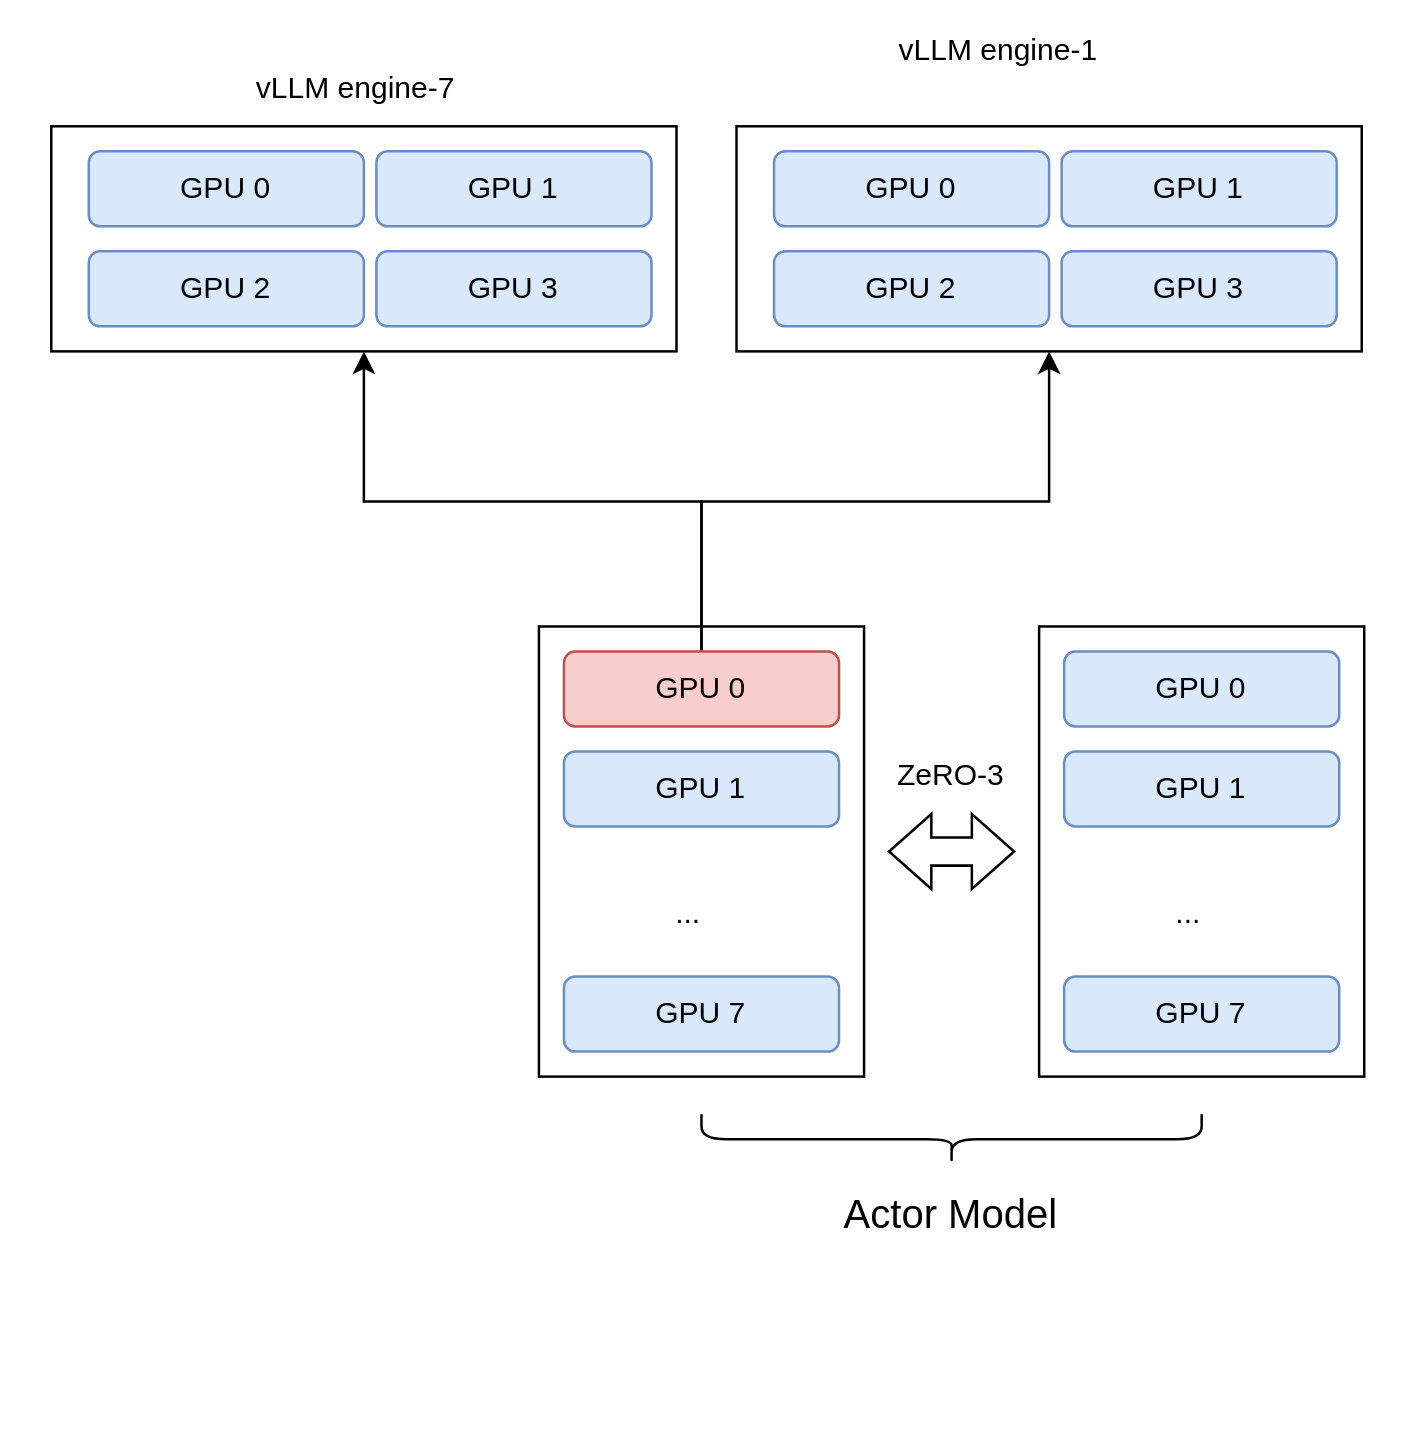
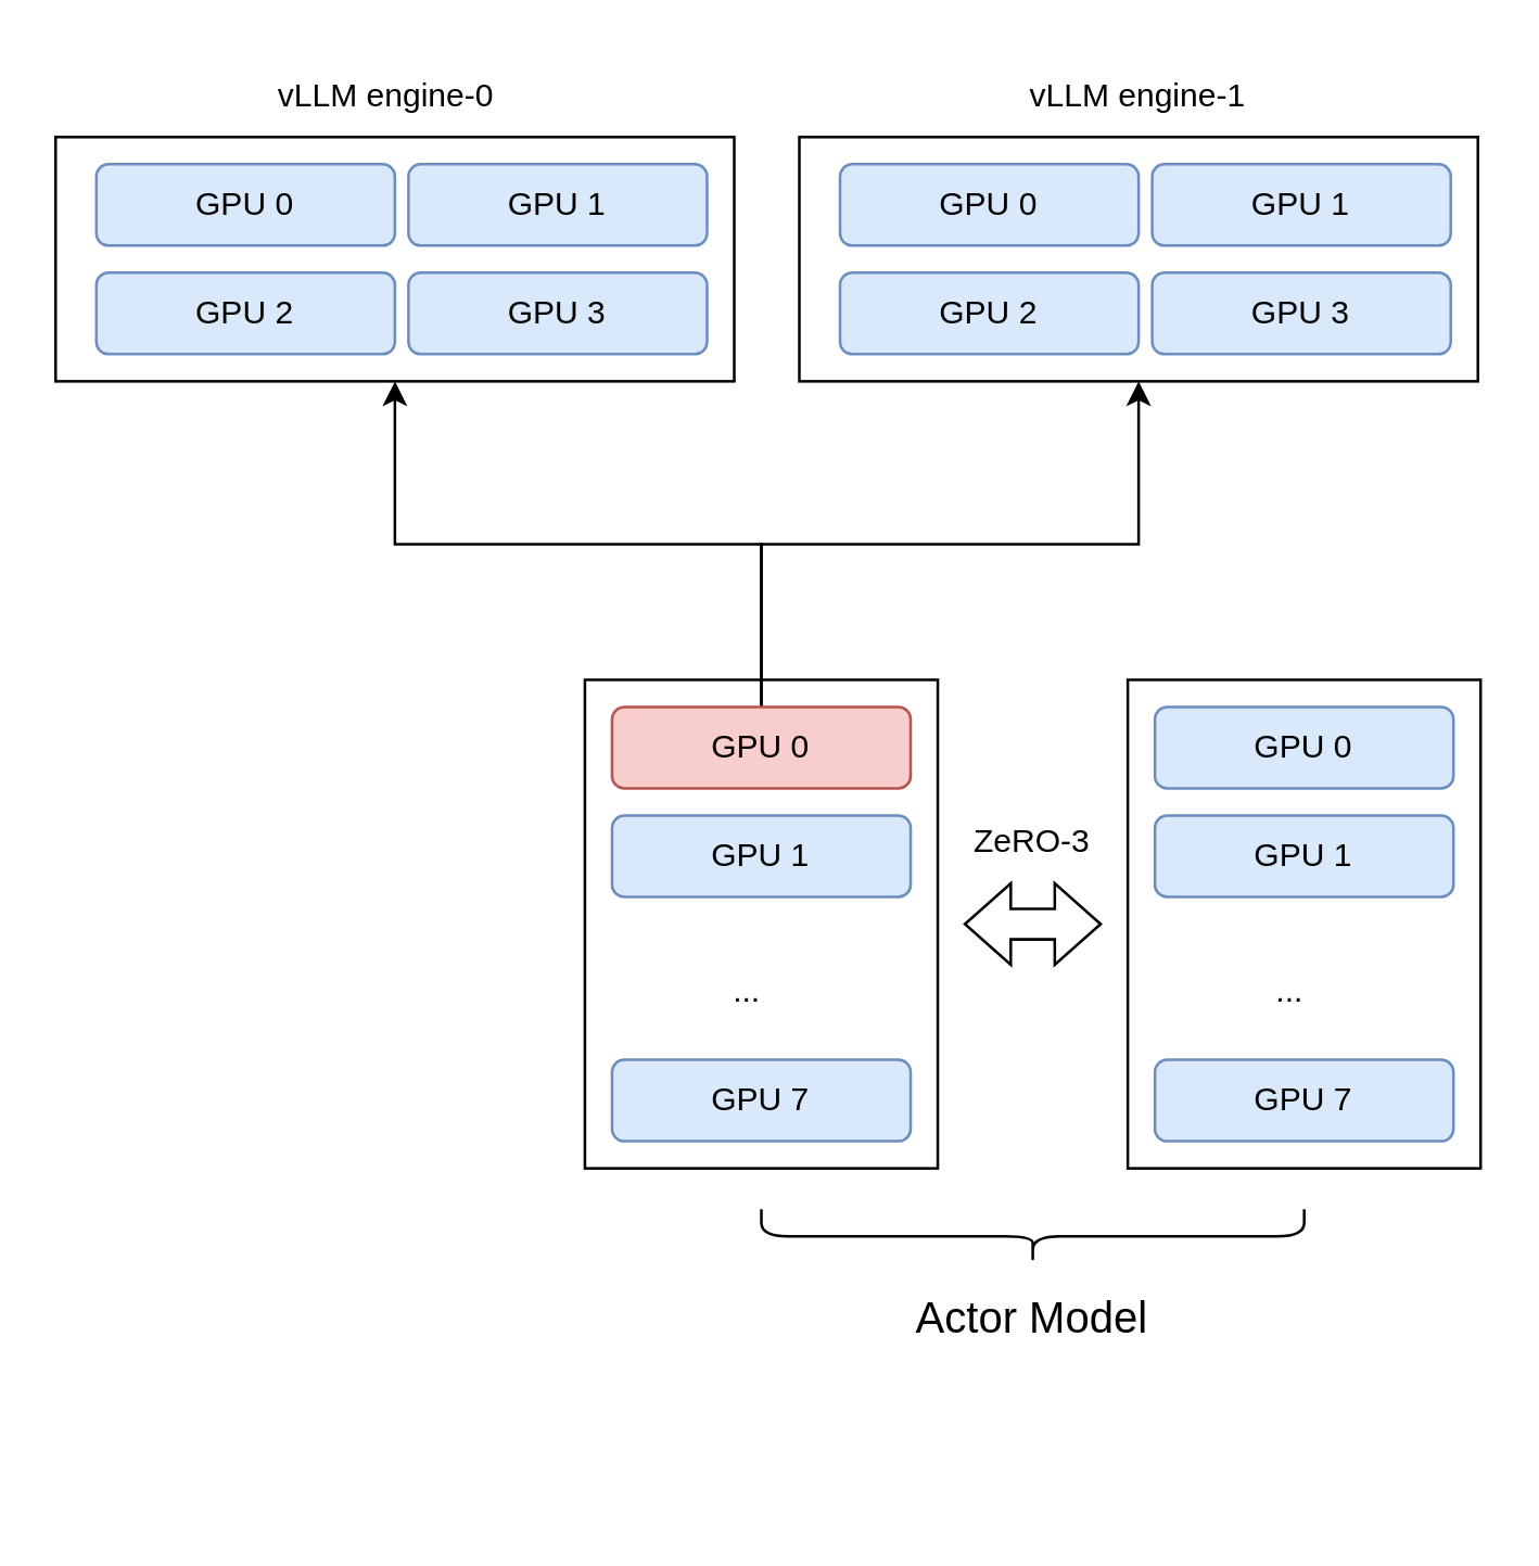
  <mxCell id="0" />
  <mxCell id="1" parent="0" />
  <mxCell id="2" value="" style="rounded=0;whiteSpace=wrap;html=1;" vertex="1" parent="1"><mxGeometry x="20" y="50" width="250" height="90" as="geometry" /></mxCell>
  <mxCell id="3" value="" style="rounded=0;whiteSpace=wrap;html=1;" vertex="1" parent="1"><mxGeometry x="215" y="250" width="130" height="180" as="geometry" /></mxCell>
  <mxCell id="4" style="edgeStyle=orthogonalEdgeStyle;rounded=0;orthogonalLoop=1;jettySize=auto;html=1;entryX=0.5;entryY=1;entryDx=0;entryDy=0;" edge="1" parent="1" source="6" target="2"><mxGeometry relative="1" as="geometry" /></mxCell>
  <mxCell id="5" style="edgeStyle=orthogonalEdgeStyle;rounded=0;orthogonalLoop=1;jettySize=auto;html=1;exitX=0.5;exitY=0;exitDx=0;exitDy=0;entryX=0.5;entryY=1;entryDx=0;entryDy=0;" edge="1" parent="1" source="6" target="21"><mxGeometry relative="1" as="geometry" /></mxCell>
  <mxCell id="6" value="GPU 0" style="rounded=1;whiteSpace=wrap;html=1;fillColor=#f8cecc;strokeColor=#b85450;" vertex="1" parent="1"><mxGeometry x="225" y="260" width="110" height="30" as="geometry" /></mxCell>
  <mxCell id="7" value="GPU 1" style="rounded=1;whiteSpace=wrap;html=1;fillColor=#dae8fc;strokeColor=#6c8ebf;" vertex="1" parent="1"><mxGeometry x="225" y="300" width="110" height="30" as="geometry" /></mxCell>
  <mxCell id="8" value="GPU 7" style="rounded=1;whiteSpace=wrap;html=1;fillColor=#dae8fc;strokeColor=#6c8ebf;" vertex="1" parent="1"><mxGeometry x="225" y="390" width="110" height="30" as="geometry" /></mxCell>
  <mxCell id="9" value="..." style="text;html=1;strokeColor=none;fillColor=none;align=center;verticalAlign=middle;whiteSpace=wrap;rounded=0;" vertex="1" parent="1"><mxGeometry x="245" y="350" width="60" height="30" as="geometry" /></mxCell>
  <mxCell id="10" value="" style="rounded=0;whiteSpace=wrap;html=1;" vertex="1" parent="1"><mxGeometry x="415" y="250" width="130" height="180" as="geometry" /></mxCell>
  <mxCell id="11" value="GPU 0" style="rounded=1;whiteSpace=wrap;html=1;fillColor=#dae8fc;strokeColor=#6c8ebf;" vertex="1" parent="1"><mxGeometry x="425" y="260" width="110" height="30" as="geometry" /></mxCell>
  <mxCell id="12" value="GPU 1" style="rounded=1;whiteSpace=wrap;html=1;fillColor=#dae8fc;strokeColor=#6c8ebf;" vertex="1" parent="1"><mxGeometry x="425" y="300" width="110" height="30" as="geometry" /></mxCell>
  <mxCell id="13" value="GPU 7" style="rounded=1;whiteSpace=wrap;html=1;fillColor=#dae8fc;strokeColor=#6c8ebf;" vertex="1" parent="1"><mxGeometry x="425" y="390" width="110" height="30" as="geometry" /></mxCell>
  <mxCell id="14" value="..." style="text;html=1;strokeColor=none;fillColor=none;align=center;verticalAlign=middle;whiteSpace=wrap;rounded=0;" vertex="1" parent="1"><mxGeometry x="445" y="350" width="60" height="30" as="geometry" /></mxCell>
  <mxCell id="15" value="" style="shape=doubleArrow;whiteSpace=wrap;html=1;arrowWidth=0.375;arrowSize=0.338;" vertex="1" parent="1"><mxGeometry x="355" y="325" width="50" height="30" as="geometry" /></mxCell>
  <mxCell id="16" value="ZeRO-3" style="text;html=1;strokeColor=none;fillColor=none;align=center;verticalAlign=middle;whiteSpace=wrap;rounded=0;" vertex="1" parent="1"><mxGeometry x="350" y="295" width="60" height="30" as="geometry" /></mxCell>
  <mxCell id="17" value="GPU 0" style="rounded=1;whiteSpace=wrap;html=1;fillColor=#dae8fc;strokeColor=#6c8ebf;" vertex="1" parent="1"><mxGeometry x="35" y="60" width="110" height="30" as="geometry" /></mxCell>
  <mxCell id="18" value="GPU 2" style="rounded=1;whiteSpace=wrap;html=1;fillColor=#dae8fc;strokeColor=#6c8ebf;" vertex="1" parent="1"><mxGeometry x="35" y="100" width="110" height="30" as="geometry" /></mxCell>
  <mxCell id="19" value="GPU 1" style="rounded=1;whiteSpace=wrap;html=1;fillColor=#dae8fc;strokeColor=#6c8ebf;" vertex="1" parent="1"><mxGeometry x="150" y="60" width="110" height="30" as="geometry" /></mxCell>
  <mxCell id="20" value="GPU 3" style="rounded=1;whiteSpace=wrap;html=1;fillColor=#dae8fc;strokeColor=#6c8ebf;" vertex="1" parent="1"><mxGeometry x="150" y="100" width="110" height="30" as="geometry" /></mxCell>
  <mxCell id="21" value="" style="rounded=0;whiteSpace=wrap;html=1;" vertex="1" parent="1"><mxGeometry x="294" y="50" width="250" height="90" as="geometry" /></mxCell>
  <mxCell id="22" value="GPU 0" style="rounded=1;whiteSpace=wrap;html=1;fillColor=#dae8fc;strokeColor=#6c8ebf;" vertex="1" parent="1"><mxGeometry x="309" y="60" width="110" height="30" as="geometry" /></mxCell>
  <mxCell id="23" value="GPU 2" style="rounded=1;whiteSpace=wrap;html=1;fillColor=#dae8fc;strokeColor=#6c8ebf;" vertex="1" parent="1"><mxGeometry x="309" y="100" width="110" height="30" as="geometry" /></mxCell>
  <mxCell id="24" value="GPU 1" style="rounded=1;whiteSpace=wrap;html=1;fillColor=#dae8fc;strokeColor=#6c8ebf;" vertex="1" parent="1"><mxGeometry x="424" y="60" width="110" height="30" as="geometry" /></mxCell>
  <mxCell id="25" value="GPU 3" style="rounded=1;whiteSpace=wrap;html=1;fillColor=#dae8fc;strokeColor=#6c8ebf;" vertex="1" parent="1"><mxGeometry x="424" y="100" width="110" height="30" as="geometry" /></mxCell>
  <mxCell id="26" value="&lt;font style=&quot;font-size: 16px;&quot;&gt;Actor Model&lt;/font&gt;" style="text;html=1;strokeColor=none;fillColor=none;align=center;verticalAlign=middle;whiteSpace=wrap;rounded=0;" vertex="1" parent="1"><mxGeometry x="331" y="470" width="98" height="30" as="geometry" /></mxCell>
  <mxCell id="27" value="" style="shape=curlyBracket;whiteSpace=wrap;html=1;rounded=1;flipH=1;labelPosition=right;verticalLabelPosition=middle;align=left;verticalAlign=middle;rotation=90;" vertex="1" parent="1"><mxGeometry x="370" y="355" width="20" height="200" as="geometry" /></mxCell>
- <mxCell id="28" value="vLLM engine-7" style="text;html=1;strokeColor=none;fillColor=none;align=center;verticalAlign=middle;whiteSpace=wrap;rounded=0;" vertex="1" parent="1"><mxGeometry x="97" y="20" width="90" height="30" as="geometry" /></mxCell>
- <mxCell id="29" value="vLLM engine-1" style="text;html=1;strokeColor=none;fillColor=none;align=center;verticalAlign=middle;whiteSpace=wrap;rounded=0;" vertex="1" parent="1"><mxGeometry x="354" y="5" width="90" height="30" as="geometry" /></mxCell>
+ <mxCell id="28" value="vLLM engine-0" style="text;html=1;strokeColor=none;fillColor=none;align=center;verticalAlign=middle;whiteSpace=wrap;rounded=0;" vertex="1" parent="1"><mxGeometry x="97" y="20" width="90" height="30" as="geometry" /></mxCell>
+ <mxCell id="29" value="vLLM engine-1" style="text;html=1;strokeColor=none;fillColor=none;align=center;verticalAlign=middle;whiteSpace=wrap;rounded=0;" vertex="1" parent="1"><mxGeometry x="374" y="20" width="90" height="30" as="geometry" /></mxCell>
